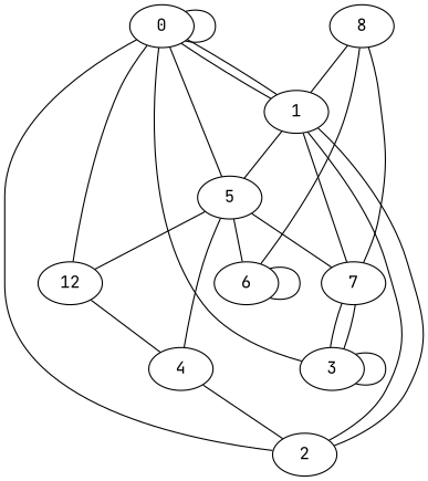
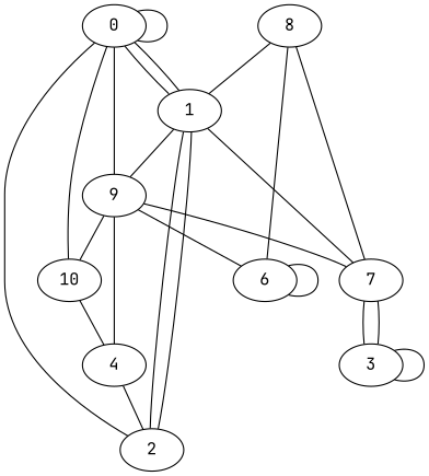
  graph {
    fontname="JetBrains Mono"
    node [fontname="JetBrains Mono"]
    edge [fontname="JetBrains Mono"]
    0
    1
    2
-   5
+   5 [label=9]
    7
    4
    6
-   10 [label=12]
+   10
    3
    8
    0 -- 0
    0 -- 1
    0 -- 1
    1 -- 2
    1 -- 5
    2 -- 0
    2 -- 1
    5 -- 0
    5 -- 7
    5 -- 4
    5 -- 6
    5 -- 10
    7 -- 1
    7 -- 3
    4 -- 2
    6 -- 6
    10 -- 0
    10 -- 4
-   3 -- 0
    3 -- 7
    3 -- 3
    8 -- 1
    8 -- 7
    8 -- 6
  }
